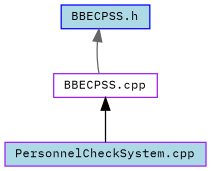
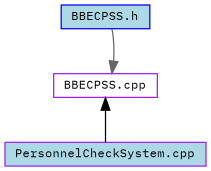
  digraph {
    fontname="IBM Plex Mono"
    node [color=purple fillcolor=lightblue fontname="IBM Plex Mono" fontsize=10 shape=box style=filled]
    edge [dir=back fontname="IBM Plex Mono" fontsize=10 labelfontname=Helvetica labelfontsize=10 style=solid]
    n1 [color=blue fontcolor=black height=0.2 label="BBECPSS.h" width=0.4]
    n2 [fillcolor=white height=0.2 label="BBECPSS.cpp" width=0.4]
    n3 [height=0.2 label="PersonnelCheckSystem.cpp" width=0.4]
-   n1 -> n2 [color=gray40]
+   n2 -> n1 [color=gray40]
    n2 -> n3 [color=black]
  }
